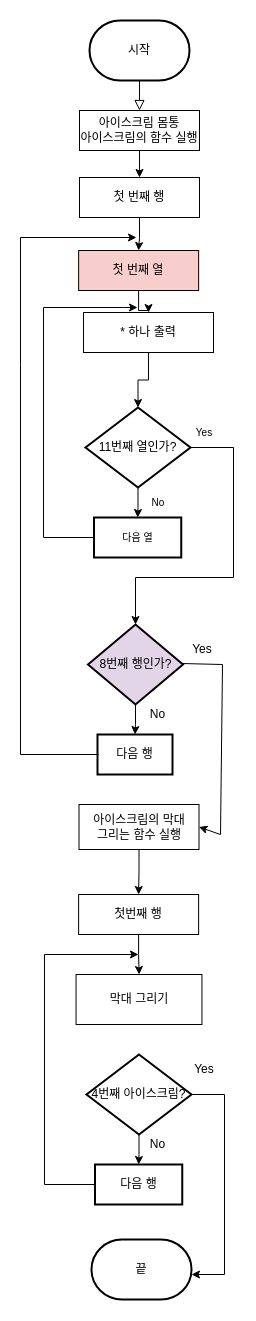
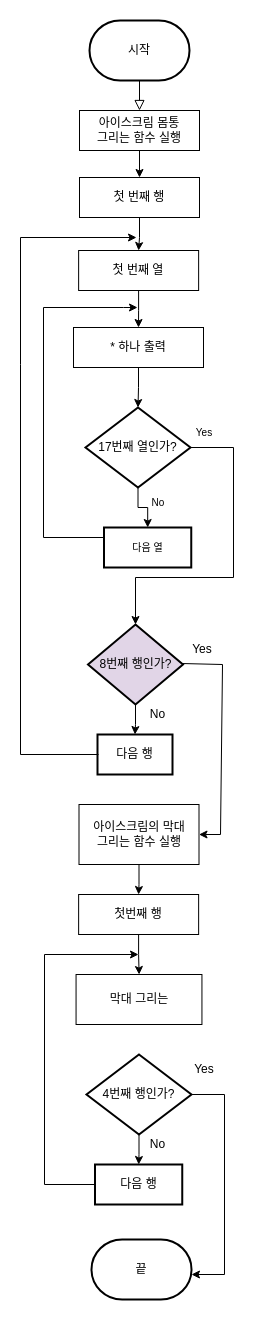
  <mxCell id="0" />
  <mxCell id="1" parent="0" />
  <mxCell id="2" value="" style="rounded=0;html=1;jettySize=auto;orthogonalLoop=1;fontSize=11;endArrow=block;endFill=0;endSize=8;strokeWidth=1;shadow=0;labelBackgroundColor=none;edgeStyle=orthogonalEdgeStyle;" parent="1" edge="1"><mxGeometry relative="1" as="geometry"><mxPoint x="139" y="80" as="sourcePoint" /><mxPoint x="139" y="110" as="targetPoint" /></mxGeometry></mxCell>
  <mxCell id="3" value="시작" style="strokeWidth=2;html=1;shape=mxgraph.flowchart.terminator;whiteSpace=wrap;" parent="1" vertex="1"><mxGeometry x="89" y="20" width="100" height="60" as="geometry" /></mxCell>
  <mxCell id="4" value="" style="edgeStyle=orthogonalEdgeStyle;rounded=0;orthogonalLoop=1;jettySize=auto;html=1;" parent="1" source="5" target="7" edge="1"><mxGeometry relative="1" as="geometry" /></mxCell>
  <mxCell id="5" value="첫 번째 행" style="rounded=0;whiteSpace=wrap;html=1;" parent="1" vertex="1"><mxGeometry x="79" y="177" width="120" height="40" as="geometry" /></mxCell>
  <mxCell id="6" value="" style="edgeStyle=orthogonalEdgeStyle;rounded=0;orthogonalLoop=1;jettySize=auto;html=1;" parent="1" source="7" target="9" edge="1"><mxGeometry relative="1" as="geometry" /></mxCell>
- <mxCell id="7" value="첫 번째 열" style="rounded=0;whiteSpace=wrap;html=1;fillColor=#f8cecc;" parent="1" vertex="1"><mxGeometry x="78.13" y="250" width="120" height="40" as="geometry" /></mxCell>
+ <mxCell id="7" value="첫 번째 열" style="rounded=0;whiteSpace=wrap;html=1;" parent="1" vertex="1"><mxGeometry x="78.13" y="250" width="120" height="40" as="geometry" /></mxCell>
  <mxCell id="8" value="" style="edgeStyle=orthogonalEdgeStyle;rounded=0;orthogonalLoop=1;jettySize=auto;html=1;fontSize=10;" parent="1" source="9" target="11" edge="1"><mxGeometry relative="1" as="geometry" /></mxCell>
- <mxCell id="9" value="&lt;font style=&quot;font-size: 12px&quot;&gt;* 하나 출력&lt;/font&gt;" style="rounded=0;whiteSpace=wrap;html=1;" parent="1" vertex="1"><mxGeometry x="83" y="312" width="130" height="40" as="geometry" /></mxCell>
+ <mxCell id="9" value="&lt;font style=&quot;font-size: 12px&quot;&gt;* 하나 출력&lt;/font&gt;" style="rounded=0;whiteSpace=wrap;html=1;" parent="1" vertex="1"><mxGeometry x="73" y="327" width="130" height="40" as="geometry" /></mxCell>
  <mxCell id="10" value="" style="edgeStyle=orthogonalEdgeStyle;rounded=0;orthogonalLoop=1;jettySize=auto;html=1;fontSize=10;" parent="1" source="11" target="13" edge="1"><mxGeometry relative="1" as="geometry" /></mxCell>
- <mxCell id="11" value="&lt;font style=&quot;font-size: 12px&quot;&gt;11번째 열인가?&lt;/font&gt;" style="strokeWidth=2;html=1;shape=mxgraph.flowchart.decision;whiteSpace=wrap;fontSize=10;" parent="1" vertex="1"><mxGeometry x="85" y="407" width="105" height="80" as="geometry" /></mxCell>
+ <mxCell id="11" value="&lt;font style=&quot;font-size: 12px&quot;&gt;17번째 열인가?&lt;/font&gt;" style="strokeWidth=2;html=1;shape=mxgraph.flowchart.decision;whiteSpace=wrap;fontSize=10;" parent="1" vertex="1"><mxGeometry x="85" y="407" width="105" height="80" as="geometry" /></mxCell>
  <mxCell id="12" value="" style="edgeStyle=orthogonalEdgeStyle;rounded=0;orthogonalLoop=1;jettySize=auto;html=1;fontSize=10;" parent="1" source="13" edge="1"><mxGeometry relative="1" as="geometry"><mxPoint x="137" y="307" as="targetPoint" /><Array as="points"><mxPoint x="43" y="537" /><mxPoint x="43" y="307" /><mxPoint x="123" y="307" /></Array></mxGeometry></mxCell>
- <mxCell id="13" value="다음 열" style="whiteSpace=wrap;html=1;fontSize=10;strokeWidth=2;" parent="1" vertex="1"><mxGeometry x="93.5" y="517" width="87.25" height="40" as="geometry" /></mxCell>
+ <mxCell id="13" value="다음 열" style="whiteSpace=wrap;html=1;fontSize=10;strokeWidth=2;" parent="1" vertex="1"><mxGeometry x="103.5" y="527" width="87.25" height="40" as="geometry" /></mxCell>
  <mxCell id="14" value="No" style="text;html=1;strokeColor=none;fillColor=none;align=center;verticalAlign=middle;whiteSpace=wrap;rounded=0;fontSize=10;" parent="1" vertex="1"><mxGeometry x="128" y="487" width="60" height="30" as="geometry" /></mxCell>
  <mxCell id="15" value="" style="endArrow=classic;html=1;rounded=0;fontSize=10;entryX=0.5;entryY=0;entryDx=0;entryDy=0;" parent="1" edge="1" target="18"><mxGeometry width="50" height="50" relative="1" as="geometry"><mxPoint x="190" y="447" as="sourcePoint" /><mxPoint x="133" y="620" as="targetPoint" /><Array as="points"><mxPoint x="233" y="447" /><mxPoint x="233" y="577" /><mxPoint x="135" y="577" /></Array></mxGeometry></mxCell>
  <mxCell id="16" value="Yes" style="text;html=1;strokeColor=none;fillColor=none;align=center;verticalAlign=middle;whiteSpace=wrap;rounded=0;fontSize=10;" parent="1" vertex="1"><mxGeometry x="174" y="417" width="60" height="30" as="geometry" /></mxCell>
  <mxCell id="17" value="" style="edgeStyle=orthogonalEdgeStyle;rounded=0;orthogonalLoop=1;jettySize=auto;html=1;fontSize=10;" parent="1" source="18" target="19" edge="1"><mxGeometry relative="1" as="geometry" /></mxCell>
  <mxCell id="18" value="&lt;font style=&quot;font-size: 12px&quot;&gt;8번째 행인가?&lt;/font&gt;" style="rhombus;whiteSpace=wrap;html=1;fontSize=10;strokeWidth=2;fillColor=#e1d5e7;" parent="1" vertex="1"><mxGeometry x="87.5" y="624" width="95" height="80" as="geometry" /></mxCell>
  <mxCell id="19" value="&lt;font style=&quot;font-size: 12px&quot;&gt;다음 행&lt;/font&gt;" style="whiteSpace=wrap;html=1;fontSize=10;strokeWidth=2;" parent="1" vertex="1"><mxGeometry x="97" y="734" width="75" height="40" as="geometry" /></mxCell>
  <mxCell id="20" value="" style="endArrow=classic;html=1;rounded=0;fontSize=10;exitX=0;exitY=0.5;exitDx=0;exitDy=0;" parent="1" edge="1"><mxGeometry width="50" height="50" relative="1" as="geometry"><mxPoint x="98" y="754" as="sourcePoint" /><mxPoint x="136" y="237" as="targetPoint" /><Array as="points"><mxPoint x="20" y="754" /><mxPoint x="20" y="364" /><mxPoint x="20" y="237" /></Array></mxGeometry></mxCell>
  <mxCell id="21" value="&lt;font style=&quot;font-size: 12px&quot;&gt;No&lt;/font&gt;" style="text;html=1;strokeColor=none;fillColor=none;align=center;verticalAlign=middle;whiteSpace=wrap;rounded=0;fontSize=10;" parent="1" vertex="1"><mxGeometry x="130" y="704" width="55" height="20" as="geometry" /></mxCell>
  <mxCell id="22" value="" style="endArrow=classic;html=1;rounded=0;fontSize=10;exitX=0.15;exitY=0.967;exitDx=0;exitDy=0;exitPerimeter=0;entryX=1;entryY=0.5;entryDx=0;entryDy=0;" parent="1" source="23" edge="1" target="36"><mxGeometry width="50" height="50" relative="1" as="geometry"><mxPoint x="187" y="664" as="sourcePoint" /><mxPoint x="210" y="844" as="targetPoint" /><Array as="points"><mxPoint x="222" y="664" /><mxPoint x="220" y="834" /></Array></mxGeometry></mxCell>
  <mxCell id="23" value="&lt;font style=&quot;font-size: 12px&quot;&gt;Yes&lt;/font&gt;" style="text;html=1;strokeColor=none;fillColor=none;align=center;verticalAlign=middle;whiteSpace=wrap;rounded=0;fontSize=10;" parent="1" vertex="1"><mxGeometry x="172" y="634" width="60" height="30" as="geometry" /></mxCell>
  <mxCell id="24" value="끝" style="strokeWidth=2;html=1;shape=mxgraph.flowchart.terminator;whiteSpace=wrap;" parent="1" vertex="1"><mxGeometry x="91" y="1239" width="100" height="60" as="geometry" /></mxCell>
  <mxCell id="25" value="" style="edgeStyle=orthogonalEdgeStyle;rounded=0;orthogonalLoop=1;jettySize=auto;html=1;" parent="1" source="26" target="27" edge="1"><mxGeometry relative="1" as="geometry" /></mxCell>
  <mxCell id="26" value="첫번째 행" style="rounded=0;whiteSpace=wrap;html=1;" parent="1" vertex="1"><mxGeometry x="78.13" y="894" width="120" height="40" as="geometry" /></mxCell>
- <mxCell id="27" value="&lt;font style=&quot;font-size: 12px&quot;&gt;막대 그리기&lt;/font&gt;" style="rounded=0;whiteSpace=wrap;html=1;" parent="1" vertex="1"><mxGeometry x="75.56" y="974" width="125.88" height="50" as="geometry" /></mxCell>
+ <mxCell id="27" value="&lt;font style=&quot;font-size: 12px&quot;&gt;막대 그리는&lt;/font&gt;" style="rounded=0;whiteSpace=wrap;html=1;" parent="1" vertex="1"><mxGeometry x="75.56" y="974" width="125.88" height="50" as="geometry" /></mxCell>
  <mxCell id="28" value="" style="edgeStyle=orthogonalEdgeStyle;rounded=0;orthogonalLoop=1;jettySize=auto;html=1;fontSize=10;" parent="1" source="29" target="31" edge="1"><mxGeometry relative="1" as="geometry" /></mxCell>
- <mxCell id="29" value="&lt;font style=&quot;font-size: 12px&quot;&gt;4번째 아이스크림?&lt;/font&gt;" style="strokeWidth=2;html=1;shape=mxgraph.flowchart.decision;whiteSpace=wrap;fontSize=10;" parent="1" vertex="1"><mxGeometry x="86" y="1054" width="105" height="80" as="geometry" /></mxCell>
+ <mxCell id="29" value="&lt;font style=&quot;font-size: 12px&quot;&gt;4번째 행인가?&lt;/font&gt;" style="strokeWidth=2;html=1;shape=mxgraph.flowchart.decision;whiteSpace=wrap;fontSize=10;" parent="1" vertex="1"><mxGeometry x="86" y="1054" width="105" height="80" as="geometry" /></mxCell>
  <mxCell id="30" value="" style="edgeStyle=orthogonalEdgeStyle;rounded=0;orthogonalLoop=1;jettySize=auto;html=1;fontSize=10;" parent="1" source="31" edge="1"><mxGeometry relative="1" as="geometry"><mxPoint x="138" y="954" as="targetPoint" /><Array as="points"><mxPoint x="44" y="1184" /><mxPoint x="44" y="954" /></Array></mxGeometry></mxCell>
  <mxCell id="31" value="&lt;font style=&quot;font-size: 12px&quot;&gt;다음 행&lt;/font&gt;" style="whiteSpace=wrap;html=1;fontSize=10;strokeWidth=2;" parent="1" vertex="1"><mxGeometry x="94.5" y="1164" width="87.25" height="40" as="geometry" /></mxCell>
  <mxCell id="32" value="&lt;font style=&quot;font-size: 12px&quot;&gt;No&lt;/font&gt;" style="text;html=1;strokeColor=none;fillColor=none;align=center;verticalAlign=middle;whiteSpace=wrap;rounded=0;fontSize=10;" parent="1" vertex="1"><mxGeometry x="133" y="1134" width="49" height="20" as="geometry" /></mxCell>
  <mxCell id="33" value="" style="endArrow=classic;html=1;rounded=0;fontSize=10;exitX=1;exitY=0.5;exitDx=0;exitDy=0;exitPerimeter=0;" parent="1" source="29" edge="1"><mxGeometry width="50" height="50" relative="1" as="geometry"><mxPoint x="238" y="1144" as="sourcePoint" /><mxPoint x="191" y="1274" as="targetPoint" /><Array as="points"><mxPoint x="224" y="1094" /><mxPoint x="224" y="1274" /></Array></mxGeometry></mxCell>
  <mxCell id="34" value="&lt;font style=&quot;font-size: 12px&quot;&gt;Yes&lt;/font&gt;" style="text;html=1;strokeColor=none;fillColor=none;align=center;verticalAlign=middle;whiteSpace=wrap;rounded=0;fontSize=10;" parent="1" vertex="1"><mxGeometry x="174" y="1054" width="60" height="30" as="geometry" /></mxCell>
  <mxCell id="35" value="" style="edgeStyle=orthogonalEdgeStyle;rounded=0;orthogonalLoop=1;jettySize=auto;html=1;fontSize=12;" edge="1" parent="1" source="36" target="26"><mxGeometry relative="1" as="geometry" /></mxCell>
- <mxCell id="36" value="아이스크림의 막대&lt;br&gt;그리는 함수 실행" style="rounded=0;whiteSpace=wrap;html=1;" vertex="1" parent="1"><mxGeometry x="78.5" y="804" width="120" height="45" as="geometry" /></mxCell>
- <mxCell id="37" value="아이스크림 몸통 &lt;br&gt;아이스크림의 함수 실행" style="rounded=0;whiteSpace=wrap;html=1;fontSize=12;" vertex="1" parent="1"><mxGeometry x="79" y="110" width="120" height="40" as="geometry" /></mxCell>
+ <mxCell id="36" value="아이스크림의 막대&lt;br&gt;그리는 함수 실행" style="rounded=0;whiteSpace=wrap;html=1;" vertex="1" parent="1"><mxGeometry x="78.5" y="804" width="120" height="60" as="geometry" /></mxCell>
+ <mxCell id="37" value="아이스크림 몸통 &lt;br&gt;그리는 함수 실행" style="rounded=0;whiteSpace=wrap;html=1;fontSize=12;" vertex="1" parent="1"><mxGeometry x="79" y="110" width="120" height="40" as="geometry" /></mxCell>
  <mxCell id="38" value="" style="endArrow=classic;html=1;rounded=0;fontSize=12;exitX=0.5;exitY=1;exitDx=0;exitDy=0;entryX=0.5;entryY=0;entryDx=0;entryDy=0;" edge="1" parent="1" source="37" target="5"><mxGeometry width="50" height="50" relative="1" as="geometry"><mxPoint x="-26" y="140" as="sourcePoint" /><mxPoint x="-166" y="190" as="targetPoint" /></mxGeometry></mxCell>
